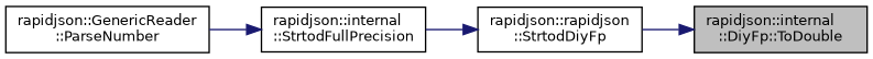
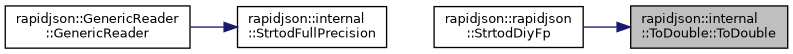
  digraph {
    rankdir=RL
    node [color=black fillcolor=white fontname=Helvetica fontsize=10 shape=record style=filled]
    edge [color=midnightblue dir=back fontname=Helvetica fontsize=10 labelfontname=Helvetica labelfontsize=10 style=solid]
-   n1 [fillcolor=grey75 fontcolor=black height=0.2 label="rapidjson::internal\l::DiyFp::ToDouble" width=0.4]
+   n1 [fillcolor=grey75 fontcolor=black height=0.2 label="rapidjson::internal\l::ToDouble::ToDouble" width=0.4]
    n2 [height=0.2 label="rapidjson::rapidjson\l::StrtodDiyFp" width=0.4]
    n3 [height=0.2 label="rapidjson::internal\l::StrtodFullPrecision" width=0.4]
-   n4 [height=0.2 label="rapidjson::GenericReader\l::ParseNumber" width=0.4]
+   n4 [height=0.2 label="rapidjson::GenericReader\l::GenericReader" width=0.4]
    n1 -> n2
-   n2 -> n3
    n3 -> n4
  }
